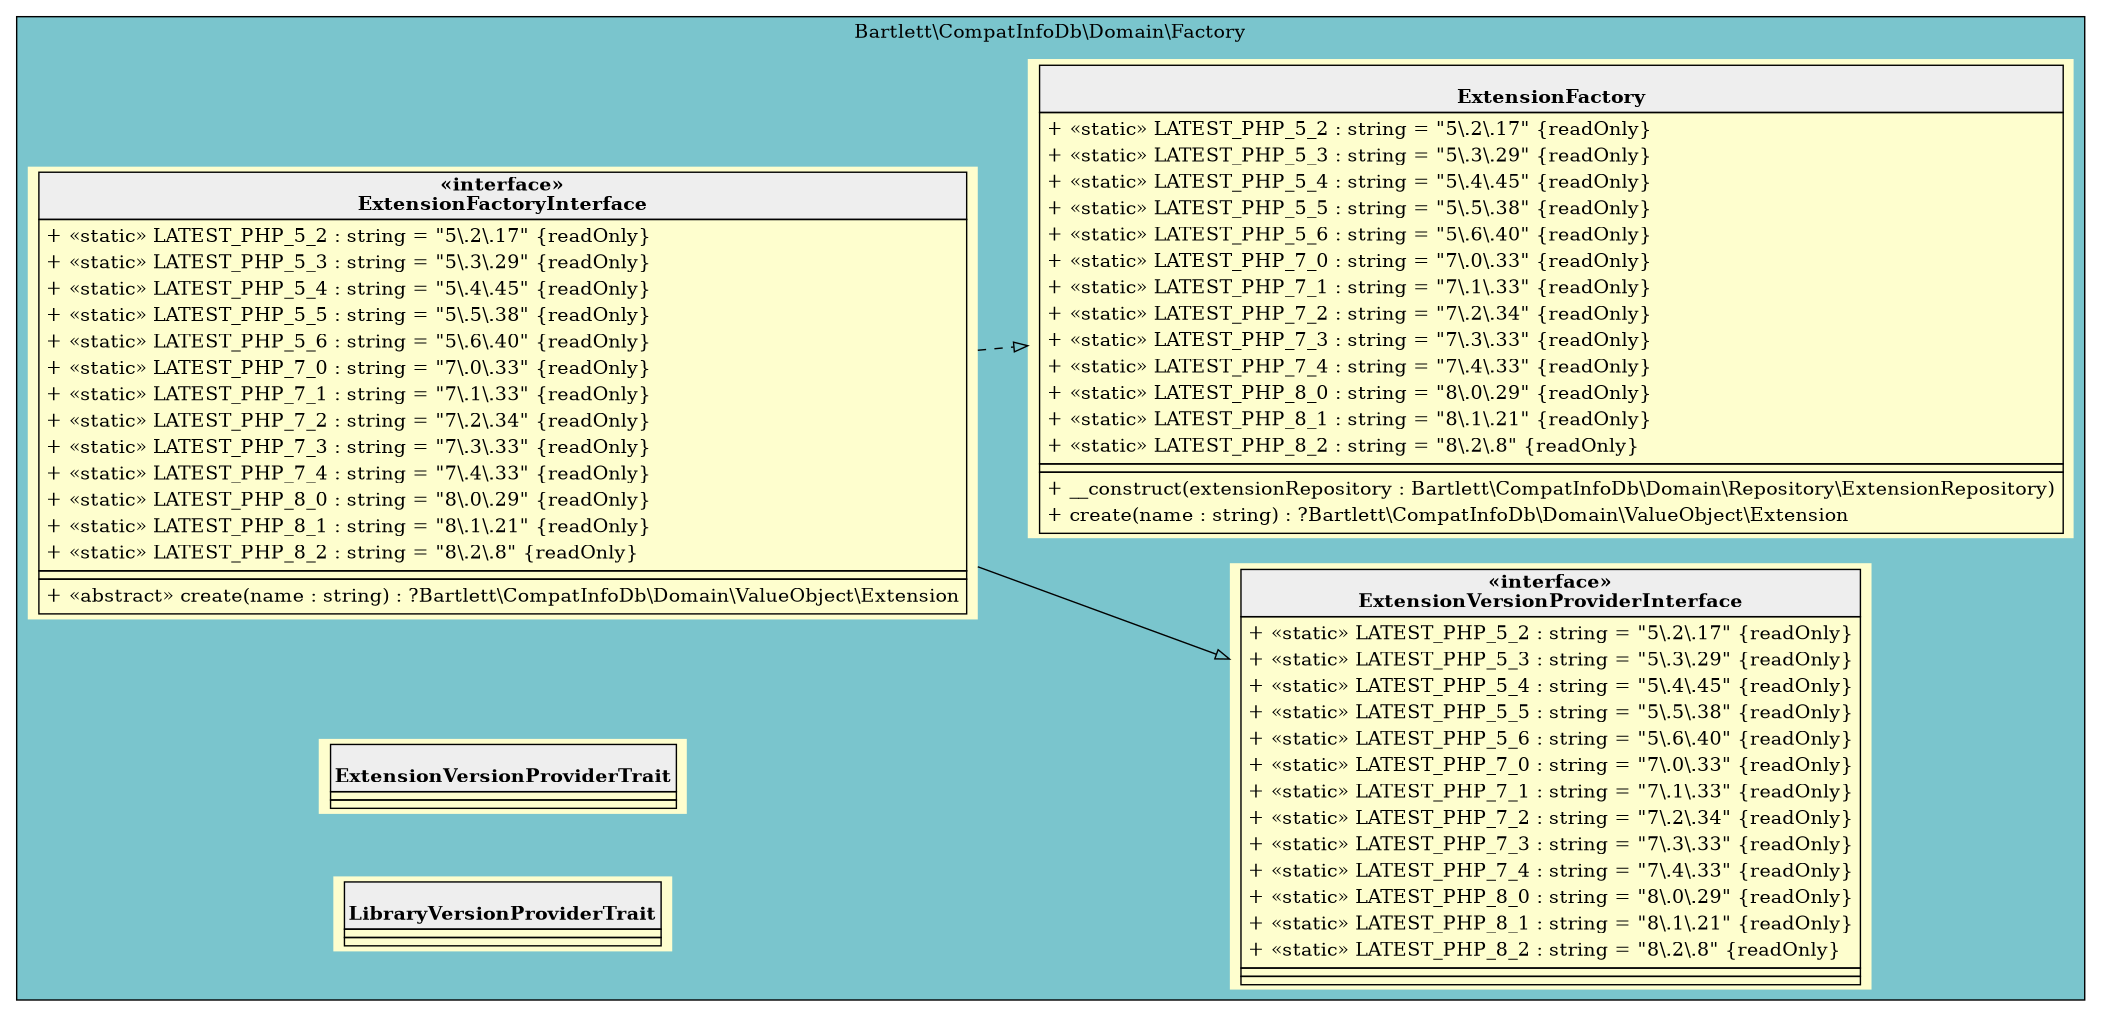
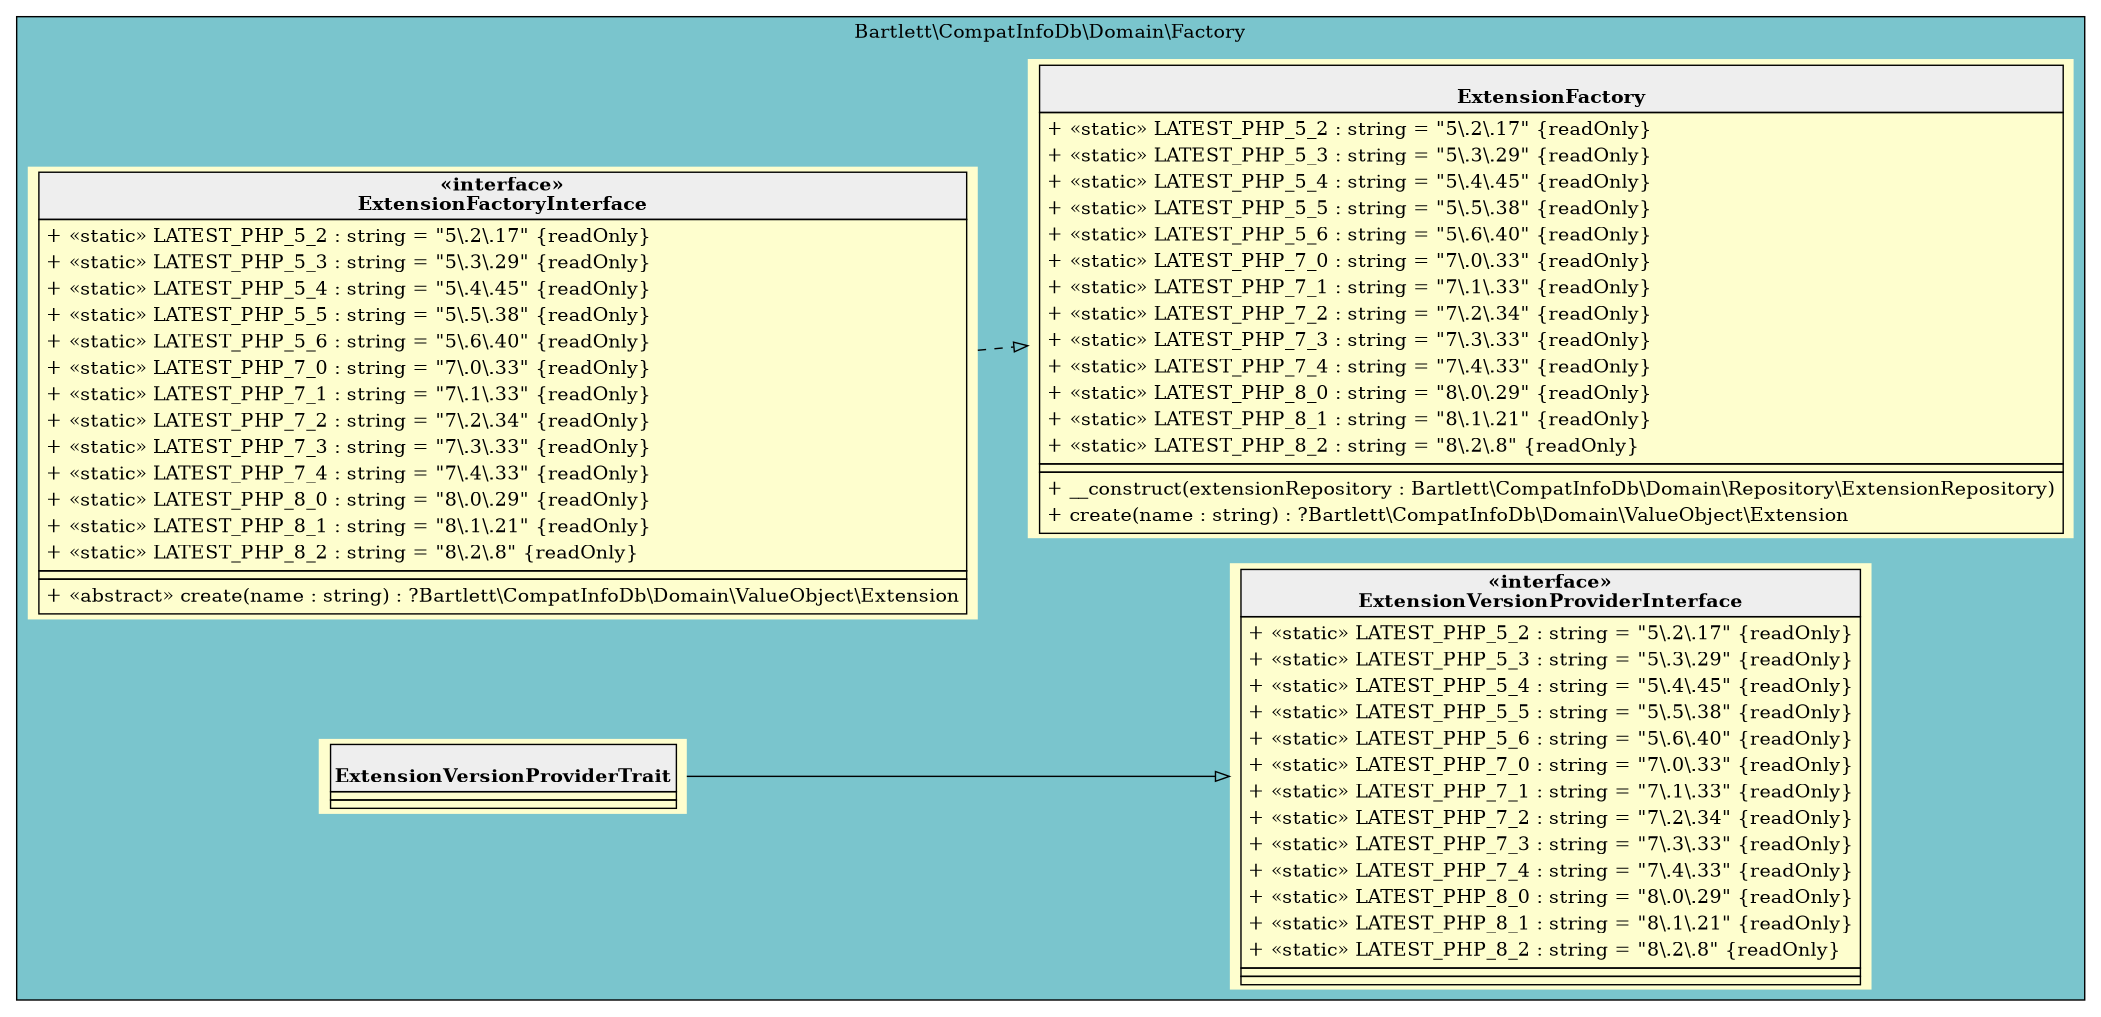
  digraph {
    rankdir=LR
    node [fillcolor="#FEFECE" shape=none style=filled]
    edge [arrowhead=empty]
    n1 [label=< <table cellspacing="0" border="0" cellborder="1">     <tr><td bgcolor="#eeeeee"><b><br/>ExtensionFactory</b></td></tr>     <tr><td><table border="0" cellspacing="0" cellpadding="2">     <tr><td align="left">+ «static» LATEST_PHP_5_2 : string = "5\.2\.17" {readOnly}</td></tr>     <tr><td align="left">+ «static» LATEST_PHP_5_3 : string = "5\.3\.29" {readOnly}</td></tr>     <tr><td align="left">+ «static» LATEST_PHP_5_4 : string = "5\.4\.45" {readOnly}</td></tr>     <tr><td align="left">+ «static» LATEST_PHP_5_5 : string = "5\.5\.38" {readOnly}</td></tr>     <tr><td align="left">+ «static» LATEST_PHP_5_6 : string = "5\.6\.40" {readOnly}</td></tr>     <tr><td align="left">+ «static» LATEST_PHP_7_0 : string = "7\.0\.33" {readOnly}</td></tr>     <tr><td align="left">+ «static» LATEST_PHP_7_1 : string = "7\.1\.33" {readOnly}</td></tr>     <tr><td align="left">+ «static» LATEST_PHP_7_2 : string = "7\.2\.34" {readOnly}</td></tr>     <tr><td align="left">+ «static» LATEST_PHP_7_3 : string = "7\.3\.33" {readOnly}</td></tr>     <tr><td align="left">+ «static» LATEST_PHP_7_4 : string = "7\.4\.33" {readOnly}</td></tr>     <tr><td align="left">+ «static» LATEST_PHP_8_0 : string = "8\.0\.29" {readOnly}</td></tr>     <tr><td align="left">+ «static» LATEST_PHP_8_1 : string = "8\.1\.21" {readOnly}</td></tr>     <tr><td align="left">+ «static» LATEST_PHP_8_2 : string = "8\.2\.8" {readOnly}</td></tr> </table></td></tr>     <tr><td></td></tr>     <tr><td><table border="0" cellspacing="0" cellpadding="2">     <tr><td align="left">+ __construct(extensionRepository : Bartlett\\CompatInfoDb\\Domain\\Repository\\ExtensionRepository)</td></tr>     <tr><td align="left">+ create(name : string) : ?Bartlett\\CompatInfoDb\\Domain\\ValueObject\\Extension</td></tr> </table></td></tr> </table>>]
    n2 [label=< <table cellspacing="0" border="0" cellborder="1">     <tr><td bgcolor="#eeeeee"><b>«interface»<br/>ExtensionFactoryInterface</b></td></tr>     <tr><td><table border="0" cellspacing="0" cellpadding="2">     <tr><td align="left">+ «static» LATEST_PHP_5_2 : string = "5\.2\.17" {readOnly}</td></tr>     <tr><td align="left">+ «static» LATEST_PHP_5_3 : string = "5\.3\.29" {readOnly}</td></tr>     <tr><td align="left">+ «static» LATEST_PHP_5_4 : string = "5\.4\.45" {readOnly}</td></tr>     <tr><td align="left">+ «static» LATEST_PHP_5_5 : string = "5\.5\.38" {readOnly}</td></tr>     <tr><td align="left">+ «static» LATEST_PHP_5_6 : string = "5\.6\.40" {readOnly}</td></tr>     <tr><td align="left">+ «static» LATEST_PHP_7_0 : string = "7\.0\.33" {readOnly}</td></tr>     <tr><td align="left">+ «static» LATEST_PHP_7_1 : string = "7\.1\.33" {readOnly}</td></tr>     <tr><td align="left">+ «static» LATEST_PHP_7_2 : string = "7\.2\.34" {readOnly}</td></tr>     <tr><td align="left">+ «static» LATEST_PHP_7_3 : string = "7\.3\.33" {readOnly}</td></tr>     <tr><td align="left">+ «static» LATEST_PHP_7_4 : string = "7\.4\.33" {readOnly}</td></tr>     <tr><td align="left">+ «static» LATEST_PHP_8_0 : string = "8\.0\.29" {readOnly}</td></tr>     <tr><td align="left">+ «static» LATEST_PHP_8_1 : string = "8\.1\.21" {readOnly}</td></tr>     <tr><td align="left">+ «static» LATEST_PHP_8_2 : string = "8\.2\.8" {readOnly}</td></tr> </table></td></tr>     <tr><td></td></tr>     <tr><td><table border="0" cellspacing="0" cellpadding="2">     <tr><td align="left">+ «abstract» create(name : string) : ?Bartlett\\CompatInfoDb\\Domain\\ValueObject\\Extension</td></tr> </table></td></tr> </table>>]
    n3 [label=< <table cellspacing="0" border="0" cellborder="1">     <tr><td bgcolor="#eeeeee"><b>«interface»<br/>ExtensionVersionProviderInterface</b></td></tr>     <tr><td><table border="0" cellspacing="0" cellpadding="2">     <tr><td align="left">+ «static» LATEST_PHP_5_2 : string = "5\.2\.17" {readOnly}</td></tr>     <tr><td align="left">+ «static» LATEST_PHP_5_3 : string = "5\.3\.29" {readOnly}</td></tr>     <tr><td align="left">+ «static» LATEST_PHP_5_4 : string = "5\.4\.45" {readOnly}</td></tr>     <tr><td align="left">+ «static» LATEST_PHP_5_5 : string = "5\.5\.38" {readOnly}</td></tr>     <tr><td align="left">+ «static» LATEST_PHP_5_6 : string = "5\.6\.40" {readOnly}</td></tr>     <tr><td align="left">+ «static» LATEST_PHP_7_0 : string = "7\.0\.33" {readOnly}</td></tr>     <tr><td align="left">+ «static» LATEST_PHP_7_1 : string = "7\.1\.33" {readOnly}</td></tr>     <tr><td align="left">+ «static» LATEST_PHP_7_2 : string = "7\.2\.34" {readOnly}</td></tr>     <tr><td align="left">+ «static» LATEST_PHP_7_3 : string = "7\.3\.33" {readOnly}</td></tr>     <tr><td align="left">+ «static» LATEST_PHP_7_4 : string = "7\.4\.33" {readOnly}</td></tr>     <tr><td align="left">+ «static» LATEST_PHP_8_0 : string = "8\.0\.29" {readOnly}</td></tr>     <tr><td align="left">+ «static» LATEST_PHP_8_1 : string = "8\.1\.21" {readOnly}</td></tr>     <tr><td align="left">+ «static» LATEST_PHP_8_2 : string = "8\.2\.8" {readOnly}</td></tr> </table></td></tr>     <tr><td></td></tr>     <tr><td></td></tr> </table>>]
    n4 [label=< <table cellspacing="0" border="0" cellborder="1">     <tr><td bgcolor="#eeeeee"><b><br/>ExtensionVersionProviderTrait</b></td></tr>     <tr><td></td></tr>     <tr><td></td></tr> </table>>]
-   n5 [label=< <table cellspacing="0" border="0" cellborder="1">     <tr><td bgcolor="#eeeeee"><b><br/>LibraryVersionProviderTrait</b></td></tr>     <tr><td></td></tr>     <tr><td></td></tr> </table>>]
    subgraph cluster_1 {
      bgcolor=cadetblue3
      label="Bartlett\\CompatInfoDb\\Domain\\Factory"
      n1
      n2
      n3
      n4
-     n5
    }
    n2 -> n1 [style=dashed]
-   n2 -> n3 [style=solid]
+   n4 -> n3 [style=solid]
  }
